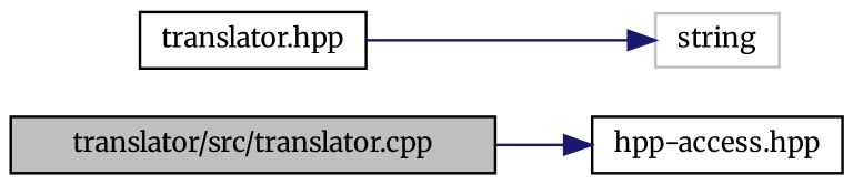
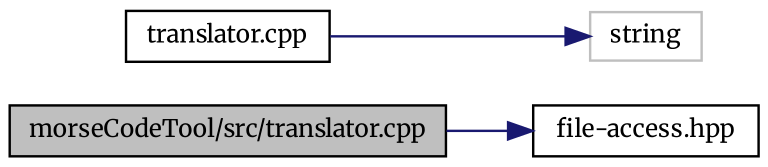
  digraph {
    fontname=Merriweather
    rankdir=LR
    node [color=black fillcolor=white fontname=Merriweather fontsize=10 shape=record style=filled]
    edge [color=midnightblue fontname=Merriweather fontsize=10 labelfontname=Helvetica labelfontsize=10 style=solid]
-   n1 [fillcolor=grey75 fontcolor=black height=0.2 label="translator/src/translator.cpp" width=0.4]
-   n2 [height=0.2 label="hpp-access.hpp" width=0.4]
-   n3 [height=0.2 label="translator.hpp" width=0.4]
+   n1 [fillcolor=grey75 fontcolor=black height=0.2 label="morseCodeTool/src/translator.cpp" width=0.4]
+   n2 [height=0.2 label="file-access.hpp" width=0.4]
+   n3 [height=0.2 label="translator.cpp" width=0.4]
    n4 [color=grey75 height=0.2 label=string width=0.4]
    n1 -> n2
    n3 -> n4
  }
